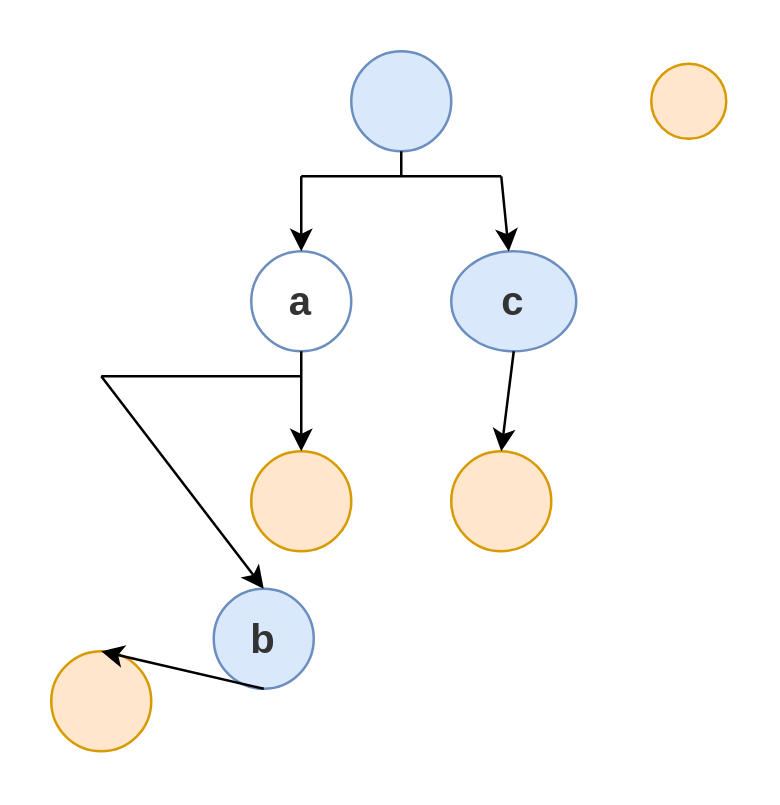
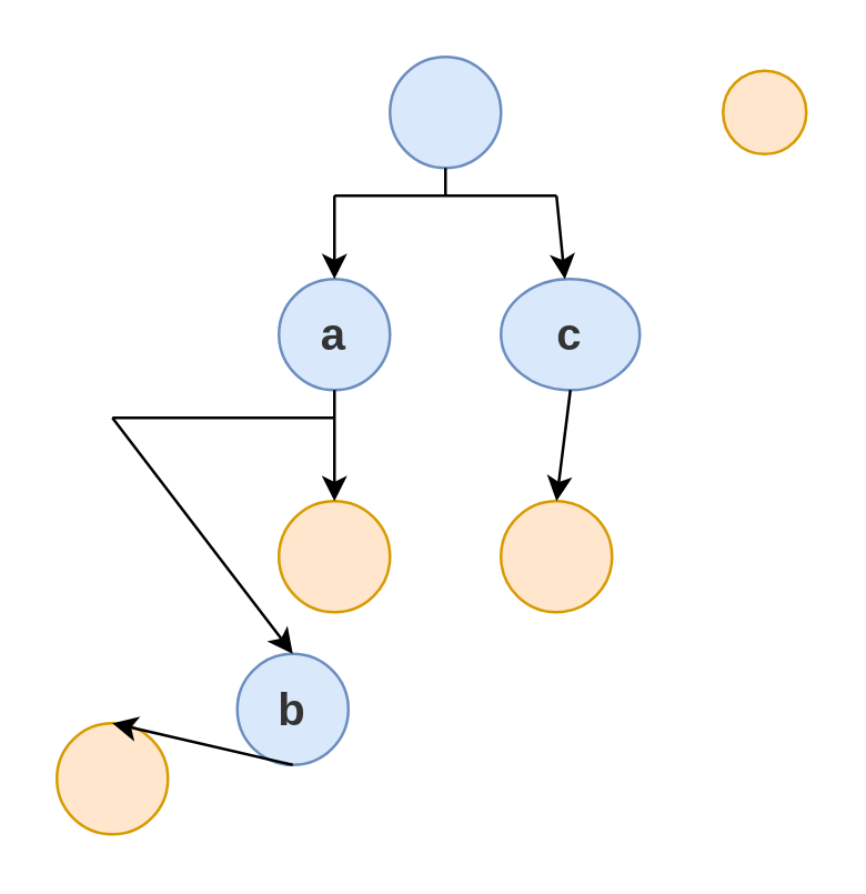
  <mxCell id="0" />
  <mxCell id="1" parent="0" />
  <mxCell id="2" value="" style="ellipse;whiteSpace=wrap;html=1;aspect=fixed;shadow=0;fillColor=#dae8fc;strokeColor=#6c8ebf;" vertex="1" parent="1"><mxGeometry x="140" y="20" width="40" height="40" as="geometry" /></mxCell>
- <mxCell id="3" value="&lt;font style=&quot;font-size: 16px&quot; color=&quot;#333333&quot;&gt;&lt;b&gt;a&lt;/b&gt;&lt;/font&gt;" style="ellipse;whiteSpace=wrap;html=1;aspect=fixed;shadow=0;fillColor=#ffffff;strokeColor=#6c8ebf;" vertex="1" parent="1"><mxGeometry x="100" y="100" width="40" height="40" as="geometry" /></mxCell>
+ <mxCell id="3" value="&lt;font style=&quot;font-size: 16px&quot; color=&quot;#333333&quot;&gt;&lt;b&gt;a&lt;/b&gt;&lt;/font&gt;" style="ellipse;whiteSpace=wrap;html=1;aspect=fixed;shadow=0;fillColor=#dae8fc;strokeColor=#6c8ebf;" vertex="1" parent="1"><mxGeometry x="100" y="100" width="40" height="40" as="geometry" /></mxCell>
  <mxCell id="4" value="&lt;font style=&quot;font-size: 16px&quot; color=&quot;#333333&quot;&gt;&lt;b&gt;c&lt;/b&gt;&lt;/font&gt;" style="ellipse;whiteSpace=wrap;html=1;aspect=fixed;shadow=0;fillColor=#dae8fc;strokeColor=#6c8ebf;" vertex="1" parent="1"><mxGeometry x="180" y="100" width="50" height="40" as="geometry" /></mxCell>
  <mxCell id="5" value="" style="ellipse;whiteSpace=wrap;html=1;aspect=fixed;shadow=0;fillColor=#ffe6cc;strokeColor=#d79b00;" vertex="1" parent="1"><mxGeometry x="100" y="180" width="40" height="40" as="geometry" /></mxCell>
  <mxCell id="6" value="&lt;font style=&quot;font-size: 16px&quot; color=&quot;#333333&quot;&gt;&lt;b&gt;b&lt;/b&gt;&lt;/font&gt;" style="ellipse;whiteSpace=wrap;html=1;aspect=fixed;shadow=0;fillColor=#dae8fc;strokeColor=#6c8ebf;" vertex="1" parent="1"><mxGeometry x="85" y="235" width="40" height="40" as="geometry" /></mxCell>
  <mxCell id="7" value="" style="ellipse;whiteSpace=wrap;html=1;aspect=fixed;shadow=0;fillColor=#ffe6cc;strokeColor=#d79b00;" vertex="1" parent="1"><mxGeometry x="20" y="260" width="40" height="40" as="geometry" /></mxCell>
  <mxCell id="8" value="" style="ellipse;whiteSpace=wrap;html=1;aspect=fixed;shadow=0;fillColor=#ffe6cc;strokeColor=#d79b00;" vertex="1" parent="1"><mxGeometry x="180" y="180" width="40" height="40" as="geometry" /></mxCell>
  <mxCell id="9" value="" style="endArrow=classic;html=1;exitX=0.5;exitY=1;exitDx=0;exitDy=0;entryX=0.5;entryY=0;entryDx=0;entryDy=0;" edge="1" parent="1" source="3" target="5"><mxGeometry width="50" height="50" relative="1" as="geometry"><mxPoint x="20" y="370" as="sourcePoint" /><mxPoint x="70" y="320" as="targetPoint" /></mxGeometry></mxCell>
  <mxCell id="10" value="" style="endArrow=none;html=1;" edge="1" parent="1"><mxGeometry width="50" height="50" relative="1" as="geometry"><mxPoint x="40" y="150" as="sourcePoint" /><mxPoint x="120" y="150" as="targetPoint" /></mxGeometry></mxCell>
  <mxCell id="11" value="" style="endArrow=none;html=1;" edge="1" parent="1"><mxGeometry width="50" height="50" relative="1" as="geometry"><mxPoint x="120" y="70" as="sourcePoint" /><mxPoint x="200" y="70" as="targetPoint" /></mxGeometry></mxCell>
  <mxCell id="12" value="" style="endArrow=classic;html=1;entryX=0.5;entryY=0;entryDx=0;entryDy=0;" edge="1" parent="1" target="6"><mxGeometry width="50" height="50" relative="1" as="geometry"><mxPoint x="40" y="150" as="sourcePoint" /><mxPoint x="70" y="320" as="targetPoint" /></mxGeometry></mxCell>
  <mxCell id="13" value="" style="endArrow=none;html=1;exitX=0.5;exitY=1;exitDx=0;exitDy=0;" edge="1" parent="1" source="2"><mxGeometry width="50" height="50" relative="1" as="geometry"><mxPoint x="20" y="370" as="sourcePoint" /><mxPoint x="160" y="70" as="targetPoint" /></mxGeometry></mxCell>
  <mxCell id="14" value="" style="endArrow=classic;html=1;exitX=0.5;exitY=1;exitDx=0;exitDy=0;entryX=0.5;entryY=0;entryDx=0;entryDy=0;" edge="1" parent="1" source="6" target="7"><mxGeometry width="50" height="50" relative="1" as="geometry"><mxPoint x="20" y="370" as="sourcePoint" /><mxPoint x="70" y="320" as="targetPoint" /></mxGeometry></mxCell>
  <mxCell id="15" value="" style="endArrow=classic;html=1;entryX=0.5;entryY=0;entryDx=0;entryDy=0;" edge="1" parent="1" target="3"><mxGeometry width="50" height="50" relative="1" as="geometry"><mxPoint x="120" y="70" as="sourcePoint" /><mxPoint x="70" y="320" as="targetPoint" /></mxGeometry></mxCell>
  <mxCell id="16" value="" style="endArrow=classic;html=1;" edge="1" parent="1" target="4"><mxGeometry width="50" height="50" relative="1" as="geometry"><mxPoint x="200" y="70" as="sourcePoint" /><mxPoint x="70" y="320" as="targetPoint" /></mxGeometry></mxCell>
  <mxCell id="17" value="" style="endArrow=classic;html=1;exitX=0.5;exitY=1;exitDx=0;exitDy=0;entryX=0.5;entryY=0;entryDx=0;entryDy=0;" edge="1" parent="1" source="4" target="8"><mxGeometry width="50" height="50" relative="1" as="geometry"><mxPoint x="20" y="370" as="sourcePoint" /><mxPoint x="70" y="320" as="targetPoint" /></mxGeometry></mxCell>
  <mxCell id="18" value="" style="ellipse;whiteSpace=wrap;html=1;aspect=fixed;shadow=0;fillColor=#ffe6cc;strokeColor=#d79b00;" vertex="1" parent="1"><mxGeometry x="260" y="25" width="30" height="30" as="geometry" /></mxCell>
